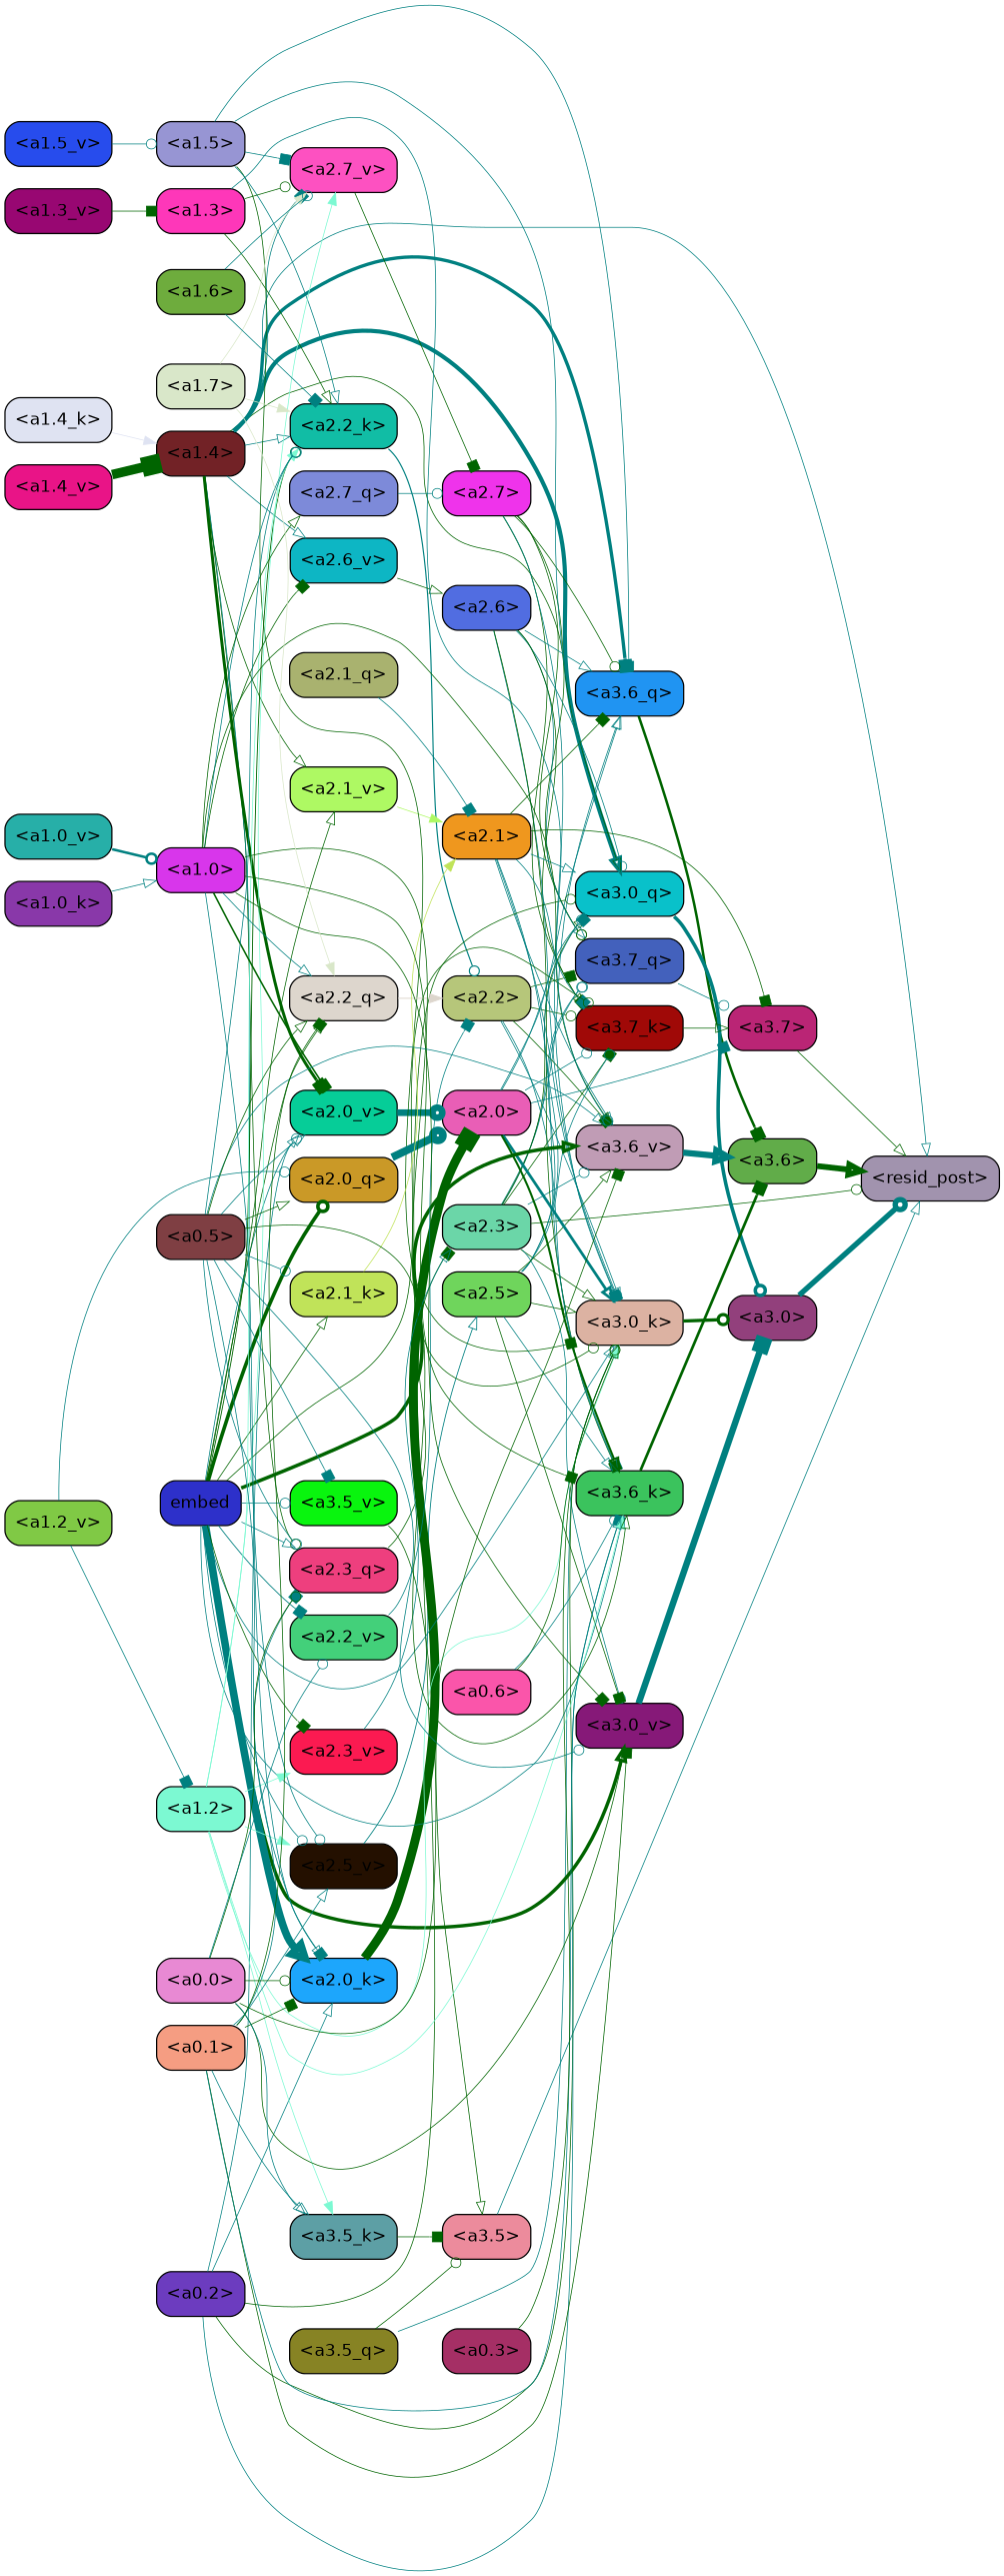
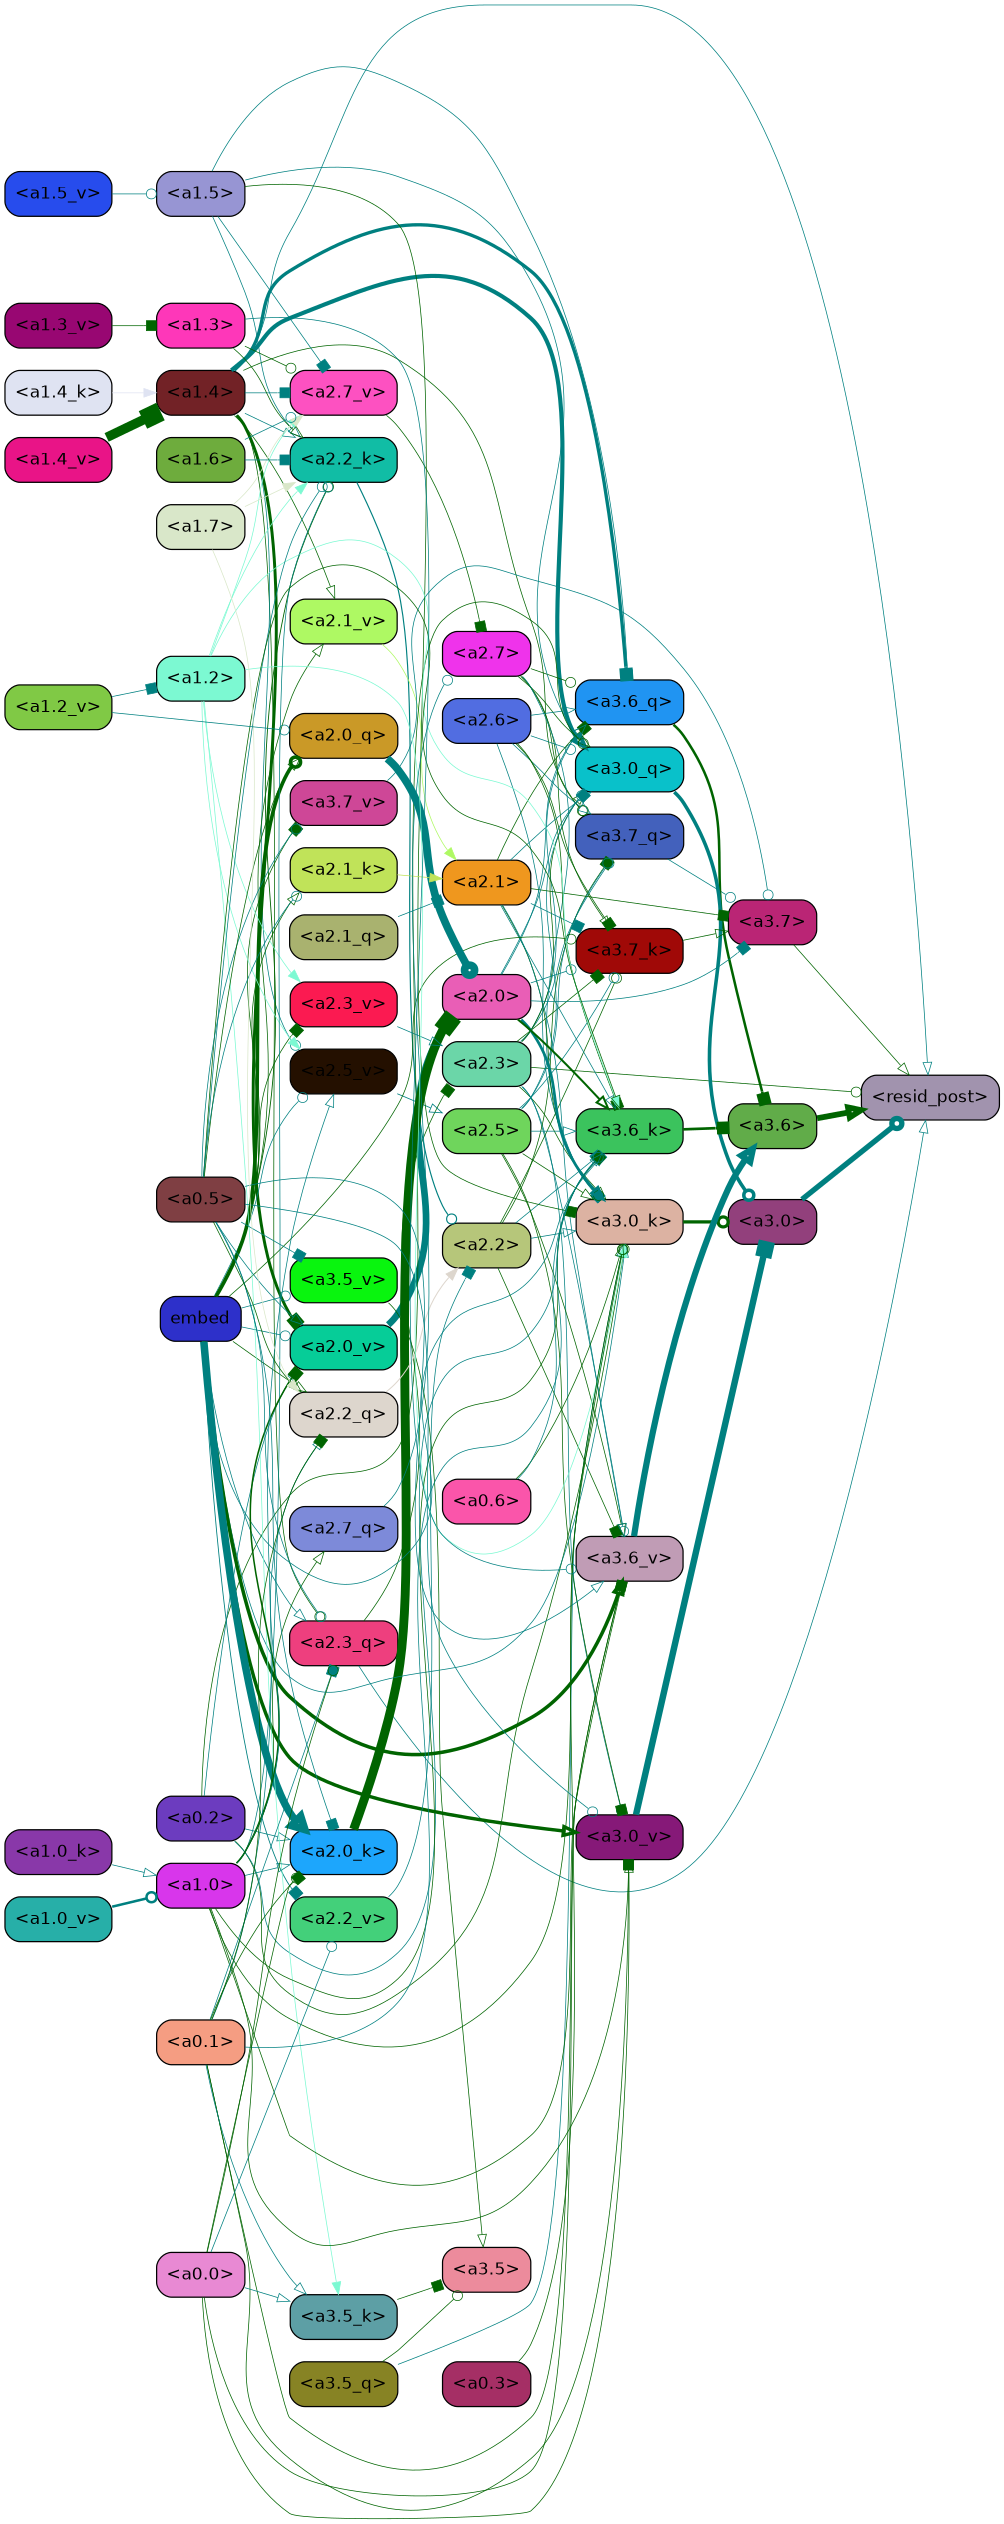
  strict digraph {
    rankdir=LR
    splines=true
    node [color=black fontname=Helvetica shape=box style="filled, rounded"]
    edge [arrowhead=onormal color=teal penwidth=0.6]
    "<a3.7>" [fillcolor="#ba2575"]
    "<resid_post>" [fillcolor="#a193ae"]
    "<a3.6>" [fillcolor="#61ac49"]
    "<a3.5>" [fillcolor="#ec8b9c"]
    "<a3.0>" [fillcolor="#92407c"]
    "<a2.3>" [fillcolor="#6bd6a8"]
    "<a3.7_q>" [fillcolor="#4361bc"]
    "<a3.6_q>" [fillcolor="#2094f2"]
    "<a3.0_q>" [fillcolor="#09c1ca"]
    "<a3.7_k>" [fillcolor="#a00907"]
    "<a3.0_k>" [fillcolor="#dcb2a2"]
    "<a3.6_v>" [fillcolor="#c09cb5"]
    "<a3.0_v>" [fillcolor="#861978"]
    "<a1.4>" [fillcolor="#722226"]
    "<a2.3_q>" [fillcolor="#ee3f7e"]
    "<a2.2_k>" [fillcolor="#11bda5"]
    "<a2.7_v>" [fillcolor="#fd51c1"]
-   "<a2.6_v>" [fillcolor="#0db6c4"]
    "<a2.5_v>" [fillcolor="#241000"]
    "<a2.1_v>" [fillcolor="#aef963"]
    "<a2.0_v>" [fillcolor="#06cd98"]
    "<a2.2>" [fillcolor="#b6c67a"]
    "<a2.7>" [fillcolor="#ef33eb"]
    "<a2.6>" [fillcolor="#516de1"]
    "<a2.5>" [fillcolor="#6fd55c"]
    "<a2.1>" [fillcolor="#ef971e"]
    "<a2.0>" [fillcolor="#e95eb6"]
    "<a3.6_k>" [fillcolor="#3bc35d"]
    "<a3.5_q>" [fillcolor="#878324"]
    "<a3.5_k>" [fillcolor="#5d9fa5"]
+   "<a3.7_v>" [fillcolor="#ce4797"]
    "<a3.5_v>" [fillcolor="#09f50e"]
    "<a1.5>" [fillcolor="#9795d3"]
    "<a0.2>" [fillcolor="#6c3cbf"]
    "<a2.0_k>" [fillcolor="#1da6fc"]
    embed [fillcolor="#2d30ca"]
    "<a2.2_q>" [fillcolor="#ddd6cd"]
    "<a2.0_q>" [fillcolor="#ca9927"]
    "<a2.1_k>" [fillcolor="#c0e359"]
    "<a2.3_v>" [fillcolor="#fb1a51"]
    "<a2.2_v>" [fillcolor="#43d07a"]
    "<a1.2>" [fillcolor="#7cf9d2"]
    "<a1.0>" [fillcolor="#d836eb"]
    "<a2.7_q>" [fillcolor="#7d8ad9"]
    "<a0.6>" [fillcolor="#fa55aa"]
    "<a0.5>" [fillcolor="#7f3f43"]
    "<a0.1>" [fillcolor="#f59d82"]
    "<a0.0>" [fillcolor="#e889d3"]
    "<a0.3>" [fillcolor="#a52f65"]
    "<a1.3>" [fillcolor="#fe37b9"]
    "<a2.1_q>" [fillcolor="#a9b26f"]
    "<a1.7>" [fillcolor="#d9e7c9"]
    "<a1.6>" [fillcolor="#6eac3d"]
    "<a1.4_k>" [fillcolor="#dfe3f2"]
    "<a1.0_k>" [fillcolor="#8938a9"]
    "<a1.5_v>" [fillcolor="#274ced"]
    "<a1.4_v>" [fillcolor="#e91487"]
    "<a1.3_v>" [fillcolor="#980772"]
    "<a1.2_v>" [fillcolor="#80c945"]
    "<a1.0_v>" [fillcolor="#27afa8"]
    "<a3.7>" -> "<resid_post>" [color=darkgreen]
    "<a3.6>" -> "<resid_post>" [color=darkgreen penwidth=4.646730065345764]
-   "<a3.5>" -> "<resid_post>"
+   "<a2.3_q>" -> "<resid_post>"
    "<a3.0>" -> "<resid_post>" [arrowhead=odot penwidth=4.323132634162903]
    "<a2.3>" -> "<resid_post>" [arrowhead=odot color=darkgreen]
    "<a2.3>" -> "<a3.7_q>" [arrowhead=odot]
    "<a2.3>" -> "<a3.6_q>"
    "<a2.3>" -> "<a3.0_q>" [color=darkgreen]
    "<a2.3>" -> "<a3.7_k>" [arrowhead=box color=darkgreen]
    "<a2.3>" -> "<a3.0_k>" [color=darkgreen]
    "<a2.3>" -> "<a3.6_v>" [arrowhead=odot]
    "<a2.3>" -> "<a3.0_v>" [arrowhead=odot]
    "<a3.7_q>" -> "<a3.7>" [arrowhead=odot]
    "<a3.6_q>" -> "<a3.6>" [arrowhead=box color=darkgreen penwidth=2.03758105635643]
    "<a3.0_q>" -> "<a3.0>" [arrowhead=odot penwidth=2.8638100624084473]
    "<a3.7_k>" -> "<a3.7>" [color=darkgreen]
    "<a3.0_k>" -> "<a3.0>" [arrowhead=odot color=darkgreen penwidth=2.6274144649505615]
    "<a3.6_v>" -> "<a3.6>" [penwidth=5.002329230308533]
    "<a3.0_v>" -> "<a3.0>" [arrowhead=box penwidth=5.188832879066467]
    "<a1.4>" -> "<resid_post>"
    "<a1.4>" -> "<a3.7_q>" [arrowhead=odot color=darkgreen]
    "<a1.4>" -> "<a3.6_q>" [arrowhead=box penwidth=2.700703263282776]
    "<a1.4>" -> "<a3.0_q>" [penwidth=3.34255850315094]
    "<a1.4>" -> "<a2.3_q>" [arrowhead=odot color=darkgreen]
    "<a1.4>" -> "<a2.2_k>"
    "<a1.4>" -> "<a2.7_v>" [arrowhead=box]
-   "<a1.4>" -> "<a2.6_v>"
    "<a1.4>" -> "<a2.5_v>" [arrowhead=odot]
    "<a1.4>" -> "<a2.1_v>" [color=darkgreen]
    "<a1.4>" -> "<a2.0_v>" [arrowhead=box color=darkgreen penwidth=2.387977123260498]
    "<a2.3_q>" -> "<a2.3>" [arrowhead=box color=darkgreen]
    "<a2.2_k>" -> "<a2.2>" [arrowhead=odot penwidth=0.9331893920898438]
    "<a2.7_v>" -> "<a2.7>" [arrowhead=box color=darkgreen]
-   "<a2.6_v>" -> "<a2.6>" [color=darkgreen]
    "<a2.5_v>" -> "<a2.5>" [penwidth=0.6657319068908691]
    "<a2.1_v>" -> "<a2.1>" [color="#aef963" arrowhead=""]
    "<a2.0_v>" -> "<a2.0>" [arrowhead=odot penwidth=5.380099236965179]
    "<a2.2>" -> "<a3.7_q>" [arrowhead=box color=darkgreen]
    "<a2.2>" -> "<a3.7_k>" [arrowhead=odot color=darkgreen]
    "<a2.2>" -> "<a3.0_k>"
    "<a2.2>" -> "<a3.6_v>" [arrowhead=box color=darkgreen]
    "<a2.2>" -> "<a3.6_k>" [arrowhead=box]
    "<a2.7>" -> "<a3.7_q>" [arrowhead=odot color=darkgreen]
    "<a2.7>" -> "<a3.6_q>" [arrowhead=odot color=darkgreen]
    "<a2.7>" -> "<a3.0_q>" [color=darkgreen]
    "<a2.7>" -> "<a3.7_k>" [color=darkgreen]
    "<a2.7>" -> "<a3.0_k>" [arrowhead=box]
    "<a2.6>" -> "<a3.7_q>"
    "<a2.6>" -> "<a3.6_q>"
    "<a2.6>" -> "<a3.0_q>" [arrowhead=odot]
    "<a2.6>" -> "<a3.7_k>" [arrowhead=box color=darkgreen]
    "<a2.6>" -> "<a3.0_k>" [arrowhead=box]
    "<a2.6>" -> "<a3.6_k>" [arrowhead=box color=darkgreen]
    "<a2.5>" -> "<a3.7_q>" [arrowhead=odot]
    "<a2.5>" -> "<a3.0_q>" [arrowhead=odot]
    "<a2.5>" -> "<a3.7_k>" [arrowhead=odot]
    "<a2.5>" -> "<a3.0_k>" [color=darkgreen]
    "<a2.5>" -> "<a3.6_v>" [color=darkgreen]
    "<a2.5>" -> "<a3.0_v>" [arrowhead=box color=darkgreen]
    "<a2.5>" -> "<a3.6_k>"
    "<a2.1>" -> "<a3.7>" [arrowhead=box color=darkgreen]
    "<a2.1>" -> "<a3.6_q>" [arrowhead=box color=darkgreen]
    "<a2.1>" -> "<a3.0_q>"
    "<a2.1>" -> "<a3.7_k>" [arrowhead=box]
-   "<a2.1>" -> "<a3.0_k>" [arrowhead=odot]
+   "<a2.1>" -> "<a3.0_k>" [arrowhead=odot color=darkgreen]
    "<a2.1>" -> "<a3.6_v>"
    "<a2.1>" -> "<a3.6_k>"
    "<a2.0>" -> "<a3.7>" [arrowhead=box]
    "<a2.0>" -> "<a3.6_q>"
    "<a2.0>" -> "<a3.0_q>" [arrowhead=box]
    "<a2.0>" -> "<a3.7_k>" [arrowhead=odot]
    "<a2.0>" -> "<a3.0_k>" [penwidth=2.2218968719244003]
    "<a2.0>" -> "<a3.6_k>" [color=darkgreen penwidth=1.6454488784074783]
    "<a3.6_k>" -> "<a3.6>" [arrowhead=box color=darkgreen penwidth=2.174198240041733]
    "<a3.5_q>" -> "<a3.5>" [arrowhead=odot color=darkgreen]
    "<a3.5_q>" -> "<a3.0_k>"
    "<a3.5_k>" -> "<a3.5>" [arrowhead=box color=darkgreen]
+   "<a3.7_v>" -> "<a3.7>" [arrowhead=odot]
    "<a3.5_v>" -> "<a3.5>" [color=darkgreen]
    "<a1.5>" -> "<a3.6_q>" [arrowhead=box]
    "<a1.5>" -> "<a3.0_q>"
    "<a1.5>" -> "<a3.0_k>" [arrowhead=box color=darkgreen]
    "<a1.5>" -> "<a2.2_k>"
    "<a1.5>" -> "<a2.7_v>" [arrowhead=box]
    "<a0.2>" -> "<a3.0_q>" [arrowhead=odot color=darkgreen]
    "<a0.2>" -> "<a3.0_k>" [arrowhead=odot color=darkgreen]
    "<a0.2>" -> "<a2.0_v>"
    "<a0.2>" -> "<a3.6_k>" [arrowhead=box]
    "<a0.2>" -> "<a2.0_k>"
    "<a2.0_k>" -> "<a2.0>" [arrowhead=box color=darkgreen penwidth=7.158664226531982]
    embed -> "<a3.7_k>" [arrowhead=odot color=darkgreen]
    embed -> "<a3.0_k>"
    embed -> "<a3.6_v>" [color=darkgreen penwidth=2.8301228284835815]
    embed -> "<a3.0_v>" [color=darkgreen penwidth=2.7660785913467407]
    embed -> "<a2.3_q>"
    embed -> "<a2.2_k>" [arrowhead=odot color=darkgreen penwidth=0.7099294662475586]
    embed -> "<a2.5_v>" [arrowhead=odot]
    embed -> "<a2.1_v>" [color=darkgreen]
    embed -> "<a2.0_v>" [arrowhead=odot]
    embed -> "<a3.6_k>"
+   embed -> "<a3.7_v>" [arrowhead=box color=darkgreen]
    embed -> "<a3.5_v>" [arrowhead=odot]
    embed -> "<a2.0_k>" [penwidth=6.075345039367676]
    embed -> "<a2.2_q>" [color=darkgreen]
    embed -> "<a2.0_q>" [arrowhead=odot color=darkgreen penwidth=2.918822765350342]
    embed -> "<a2.1_k>" [color=darkgreen]
    embed -> "<a2.3_v>" [arrowhead=box color=darkgreen]
    embed -> "<a2.2_v>" [arrowhead=box penwidth=0.6909599304199219]
    "<a2.2_q>" -> "<a2.2>" [color="#ddd6cd" penwidth=0.8114519119262695 arrowhead=""]
    "<a2.0_q>" -> "<a2.0>" [arrowhead=odot penwidth=6.2323237657547]
    "<a2.1_k>" -> "<a2.1>" [color="#c0e359" arrowhead=""]
    "<a2.3_v>" -> "<a2.3>"
    "<a2.2_v>" -> "<a2.2>" [arrowhead=box]
    "<a1.2>" -> "<a3.0_k>" [color="#7cf9d2" arrowhead=""]
    "<a1.2>" -> "<a2.2_k>" [color="#7cf9d2" arrowhead=""]
    "<a1.2>" -> "<a2.7_v>" [color="#7cf9d2" arrowhead=""]
    "<a1.2>" -> "<a2.5_v>" [color="#7cf9d2" arrowhead=""]
    "<a1.2>" -> "<a3.6_k>" [color="#7cf9d2" arrowhead=""]
    "<a1.2>" -> "<a3.5_k>" [color="#7cf9d2" arrowhead=""]
    "<a1.2>" -> "<a2.3_v>" [color="#7cf9d2" arrowhead=""]
    "<a1.0>" -> "<a3.0_k>" [arrowhead=odot color=darkgreen]
    "<a1.0>" -> "<a3.6_v>" [color=darkgreen]
    "<a1.0>" -> "<a3.0_v>" [arrowhead=box color=darkgreen]
    "<a1.0>" -> "<a2.2_k>" [arrowhead=odot]
-   "<a1.0>" -> "<a2.6_v>" [arrowhead=box color=darkgreen]
    "<a1.0>" -> "<a2.0_v>" [arrowhead=box color=darkgreen penwidth=1.2435333728790283]
    "<a1.0>" -> "<a3.6_k>" [arrowhead=box color=darkgreen]
    "<a1.0>" -> "<a2.0_k>"
    "<a1.0>" -> "<a2.2_q>"
    "<a1.0>" -> "<a2.7_q>" [color=darkgreen]
    "<a2.7_q>" -> "<a2.7>" [arrowhead=odot]
    "<a0.6>" -> "<a3.0_k>" [color=darkgreen]
    "<a0.6>" -> "<a3.6_k>" [arrowhead=odot]
    "<a0.5>" -> "<a3.6_v>"
    "<a0.5>" -> "<a3.0_v>" [arrowhead=odot penwidth=0.6124261617660522]
    "<a0.5>" -> "<a2.3_q>" [arrowhead=odot]
    "<a0.5>" -> "<a2.2_k>" [arrowhead=odot]
    "<a0.5>" -> "<a2.0_v>"
    "<a0.5>" -> "<a3.6_k>" [color=darkgreen]
+   "<a0.5>" -> "<a3.7_v>" [arrowhead=odot]
    "<a0.5>" -> "<a3.5_v>" [arrowhead=box]
    "<a0.5>" -> "<a2.0_k>" [arrowhead=box penwidth=0.6112704277038574]
    "<a0.5>" -> "<a2.2_q>" [color=darkgreen]
    "<a0.5>" -> "<a2.0_q>" [color=darkgreen]
    "<a0.5>" -> "<a2.1_k>" [arrowhead=odot]
+   "<a0.1>" -> "<a3.6_v>" [arrowhead=box color=darkgreen]
    "<a0.1>" -> "<a3.0_v>" [arrowhead=box color=darkgreen]
    "<a0.1>" -> "<a2.3_q>" [arrowhead=box]
    "<a0.1>" -> "<a2.5_v>"
    "<a0.1>" -> "<a3.6_k>"
    "<a0.1>" -> "<a3.5_k>"
    "<a0.1>" -> "<a2.0_k>" [arrowhead=box color=darkgreen]
    "<a0.1>" -> "<a2.2_q>" [arrowhead=box color=darkgreen]
    "<a0.0>" -> "<a3.6_v>" [arrowhead=box color=darkgreen]
    "<a0.0>" -> "<a3.0_v>" [color=darkgreen]
    "<a0.0>" -> "<a2.3_q>" [arrowhead=odot color=darkgreen]
    "<a0.0>" -> "<a3.5_k>"
    "<a0.0>" -> "<a2.0_k>" [arrowhead=odot color=darkgreen]
    "<a0.0>" -> "<a2.2_v>" [arrowhead=odot]
    "<a0.3>" -> "<a3.0_k>" [arrowhead=odot color=darkgreen]
    "<a1.3>" -> "<a3.6_v>" [arrowhead=odot]
    "<a1.3>" -> "<a2.2_k>" [color=darkgreen]
    "<a1.3>" -> "<a2.7_v>" [arrowhead=odot color=darkgreen]
    "<a2.1_q>" -> "<a2.1>" [arrowhead=box]
    "<a1.7>" -> "<a2.2_k>" [color="#d9e7c9" arrowhead=""]
    "<a1.7>" -> "<a2.7_v>" [color="#d9e7c9" arrowhead=""]
    "<a1.7>" -> "<a2.2_q>" [color="#d9e7c9" arrowhead=""]
    "<a1.6>" -> "<a2.2_k>" [arrowhead=box]
    "<a1.6>" -> "<a2.7_v>" [arrowhead=odot]
    "<a1.4_k>" -> "<a1.4>" [color="#dfe3f2" arrowhead=""]
    "<a1.0_k>" -> "<a1.0>"
    "<a1.5_v>" -> "<a1.5>" [arrowhead=odot]
    "<a1.4_v>" -> "<a1.4>" [arrowhead=box color=darkgreen penwidth=7.649995803833008]
    "<a1.3_v>" -> "<a1.3>" [arrowhead=box color=darkgreen]
    "<a1.2_v>" -> "<a2.0_q>" [arrowhead=odot]
    "<a1.2_v>" -> "<a1.2>" [arrowhead=box]
    "<a1.0_v>" -> "<a1.0>" [arrowhead=odot penwidth=2.050852060317993]
  }
